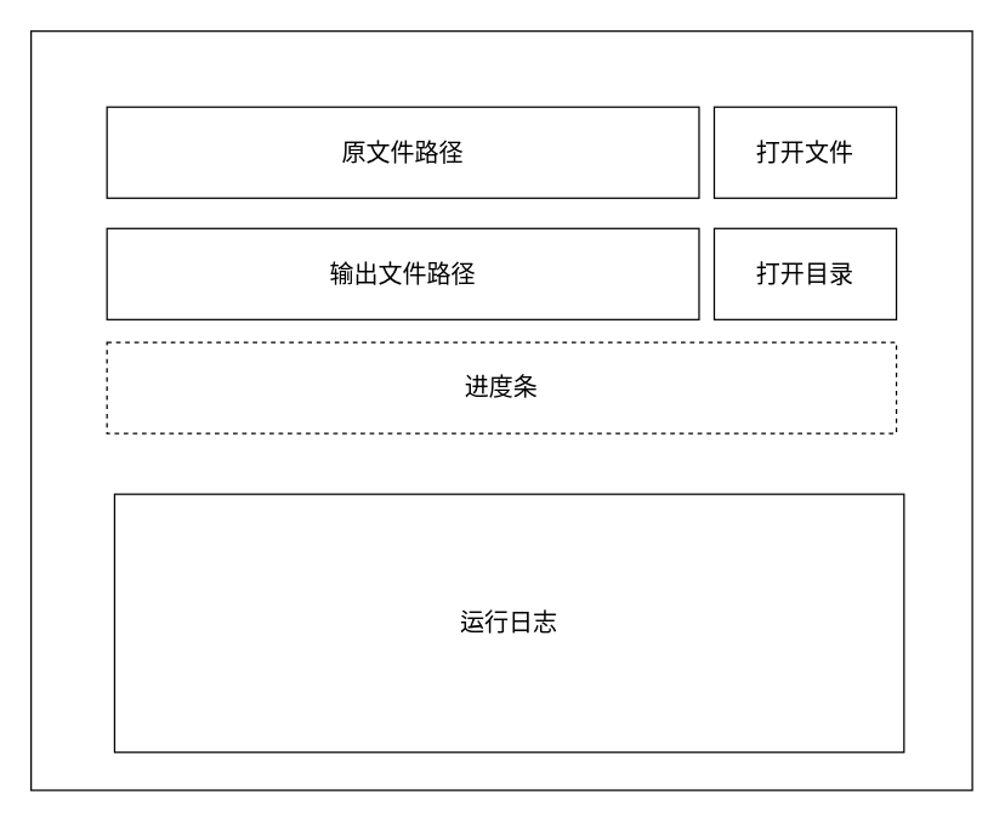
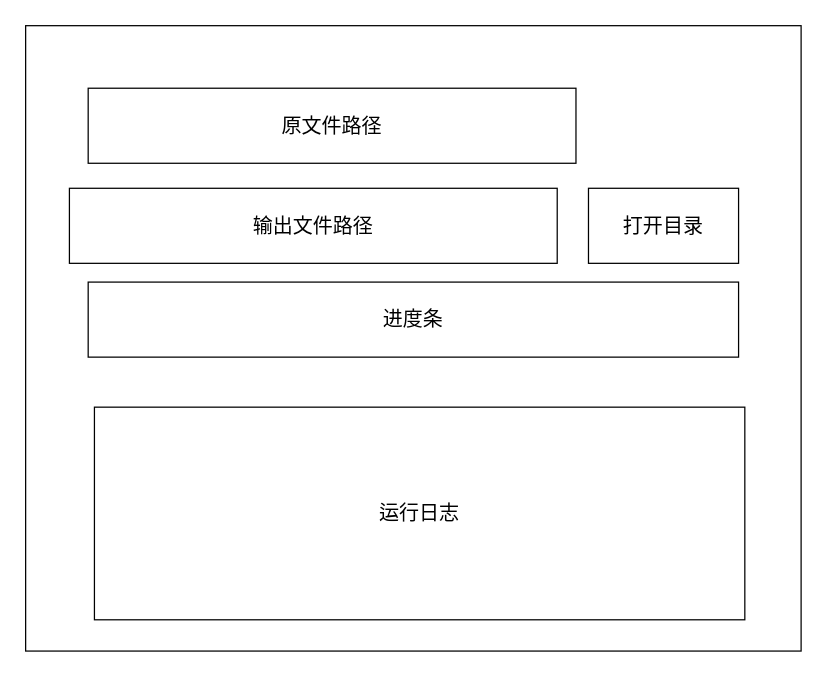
  <mxCell id="0" />
  <mxCell id="1" parent="0" />
  <mxCell id="2" value="" style="rounded=0;whiteSpace=wrap;html=1;" parent="1" vertex="1"><mxGeometry x="20" y="20" width="620" height="500" as="geometry" /></mxCell>
- <mxCell id="3" value="&lt;font style=&quot;font-size: 16px;&quot;&gt;打开文件&lt;/font&gt;" style="rounded=0;whiteSpace=wrap;html=1;" parent="1" vertex="1"><mxGeometry x="470" y="70" width="120" height="60" as="geometry" /></mxCell>
  <mxCell id="4" value="原文件路径" style="rounded=0;whiteSpace=wrap;html=1;fontSize=16;" parent="1" vertex="1"><mxGeometry x="70" y="70" width="390" height="60" as="geometry" /></mxCell>
  <mxCell id="5" value="&lt;font style=&quot;font-size: 16px;&quot;&gt;打开目录&lt;/font&gt;" style="rounded=0;whiteSpace=wrap;html=1;" vertex="1" parent="1"><mxGeometry x="470" y="150" width="120" height="60" as="geometry" /></mxCell>
- <mxCell id="6" value="输出文件路径" style="rounded=0;whiteSpace=wrap;html=1;fontSize=16;" vertex="1" parent="1"><mxGeometry x="70" y="150" width="390" height="60" as="geometry" /></mxCell>
- <mxCell id="7" value="进度条" style="rounded=0;whiteSpace=wrap;html=1;fontSize=16;dashed=1;" vertex="1" parent="1"><mxGeometry x="70" y="225" width="520" height="60" as="geometry" /></mxCell>
+ <mxCell id="6" value="输出文件路径" style="rounded=0;whiteSpace=wrap;html=1;fontSize=16;" vertex="1" parent="1"><mxGeometry x="55" y="150" width="390" height="60" as="geometry" /></mxCell>
+ <mxCell id="7" value="进度条" style="rounded=0;whiteSpace=wrap;html=1;fontSize=16;" vertex="1" parent="1"><mxGeometry x="70" y="225" width="520" height="60" as="geometry" /></mxCell>
  <mxCell id="8" value="运行日志" style="rounded=0;whiteSpace=wrap;html=1;fontSize=16;" vertex="1" parent="1"><mxGeometry x="75" y="325" width="520" height="170" as="geometry" /></mxCell>
